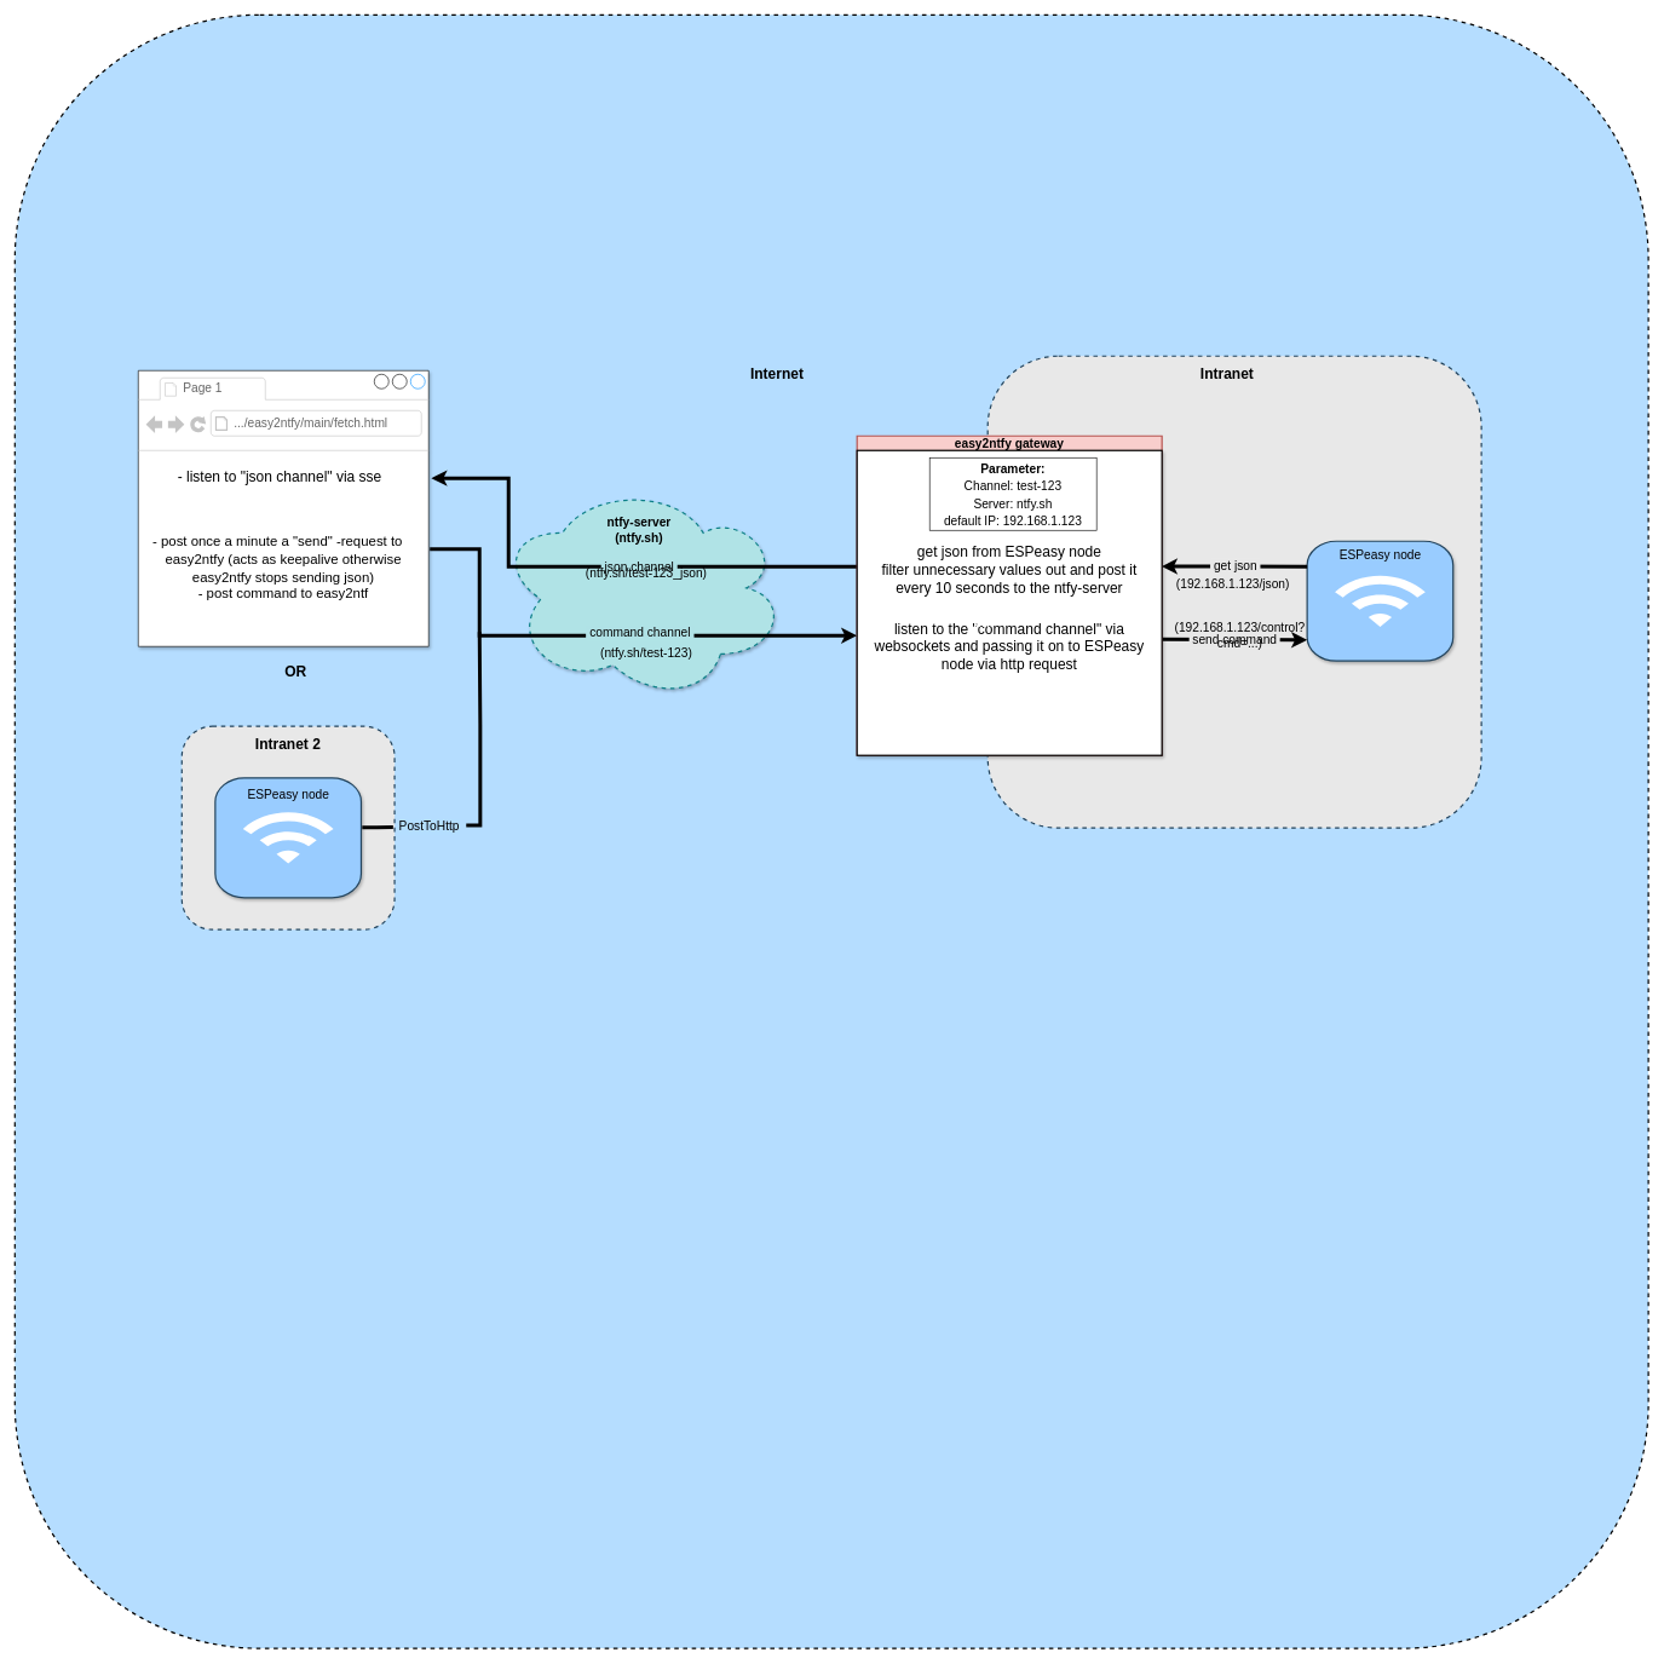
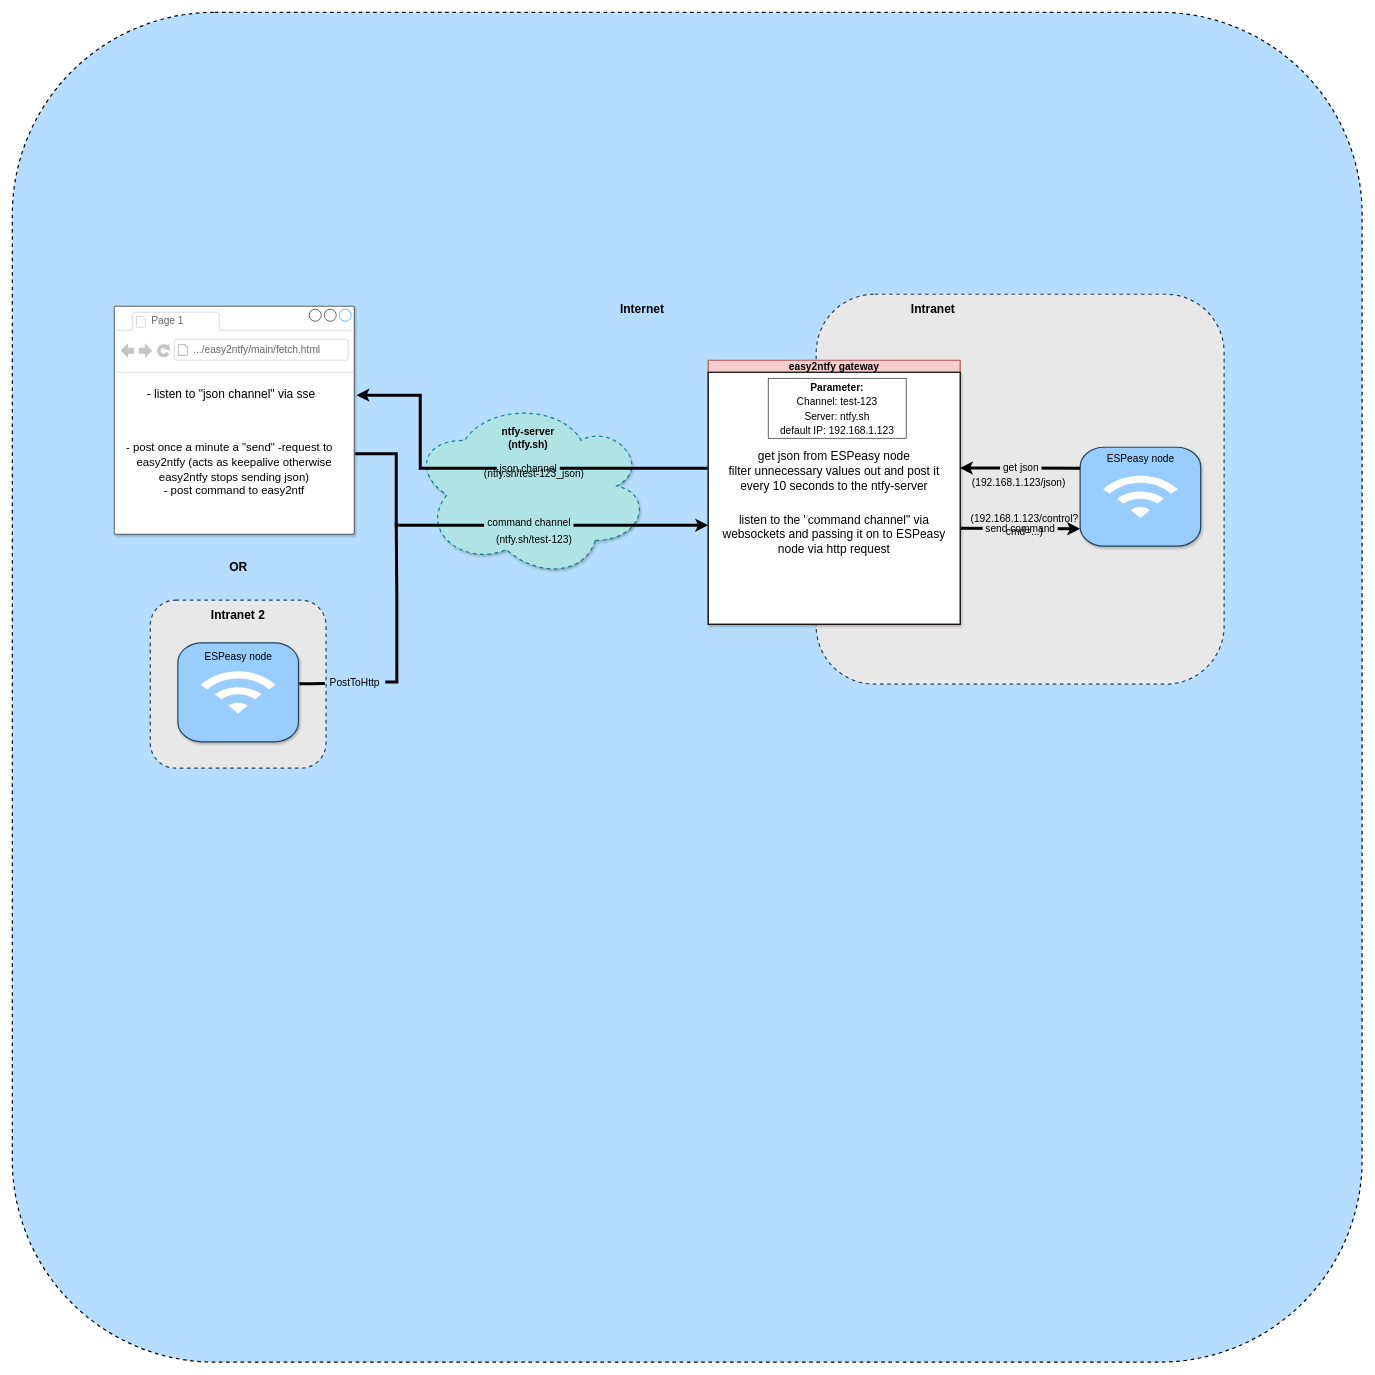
  <mxCell id="0" />
  <mxCell id="1" parent="0" />
  <mxCell id="2" value="" style="whiteSpace=wrap;html=1;aspect=fixed;rounded=1;shadow=0;glass=0;dashed=1;sketch=0;strokeWidth=2;fontSize=20;fillColor=#b5ddff;strokeColor=#000000;labelBackgroundColor=#b4deff;" parent="1" vertex="1"><mxGeometry x="20" y="20" width="2250" height="2250" as="geometry" /></mxCell>
  <mxCell id="3" value="" style="rounded=1;whiteSpace=wrap;html=1;shadow=0;glass=0;sketch=0;strokeWidth=2;fontSize=17;dashed=1;fillColor=#e8e8e8;strokeColor=#23445d;" parent="1" vertex="1"><mxGeometry x="1360" y="490" width="680" height="650" as="geometry" /></mxCell>
  <mxCell id="4" value="" style="html=1;strokeWidth=2;shadow=1;dashed=0;shape=mxgraph.ios7.misc.wifi;fillColor=#99CCFF;strokeColor=#23445d;buttonText=;strokeColor2=#222222;fontColor=default;fontSize=17;verticalLabelPosition=bottom;verticalAlign=top;align=center;sketch=0;fontFamily=Helvetica;" parent="1" vertex="1"><mxGeometry x="1800" y="745" width="201" height="165" as="geometry" /></mxCell>
  <mxCell id="5" value="" style="ellipse;shape=cloud;whiteSpace=wrap;html=1;rounded=1;shadow=1;glass=0;dashed=1;labelBackgroundColor=#e8e8e8;sketch=0;strokeColor=#0e8088;strokeWidth=2;fontSize=17;fillColor=#b0e3e6;direction=west;" parent="1" vertex="1"><mxGeometry x="695" y="673" width="396" height="303" as="geometry" /></mxCell>
  <mxCell id="6" value="&lt;span style=&quot;font-size: 17px;&quot;&gt;&lt;br&gt;&lt;/span&gt;" style="strokeWidth=1;shadow=1;dashed=0;align=left;html=1;shape=mxgraph.mockup.containers.browserWindow;rSize=0;strokeColor2=#008cff;strokeColor3=#c4c4c4;mainText=,;recursiveResize=0;" parent="1" vertex="1"><mxGeometry x="190" y="510" width="400" height="380" as="geometry" /></mxCell>
  <mxCell id="7" value="Page 1" style="strokeWidth=1;shadow=0;dashed=0;align=center;html=1;shape=mxgraph.mockup.containers.anchor;fontSize=17;fontColor=#666666;align=left;" parent="6" vertex="1"><mxGeometry x="60" y="12" width="110" height="26" as="geometry" /></mxCell>
  <mxCell id="8" value=".../easy2ntfy/main/fetch.html" style="strokeWidth=1;shadow=0;dashed=0;align=center;html=1;shape=mxgraph.mockup.containers.anchor;rSize=0;fontSize=17;fontColor=#666666;align=left;" parent="6" vertex="1"><mxGeometry x="130" y="60" width="250" height="26" as="geometry" /></mxCell>
  <mxCell id="9" value="- listen to &quot;json channel&quot; via sse" style="text;html=1;strokeColor=none;fillColor=none;align=center;verticalAlign=middle;whiteSpace=wrap;rounded=0;fontSize=20;" parent="6" vertex="1"><mxGeometry x="35" y="120" width="320" height="50" as="geometry" /></mxCell>
  <mxCell id="10" value="&lt;font style=&quot;font-size: 19px;&quot;&gt;- post once a minute a &quot;send&quot; -request to&amp;nbsp; &amp;nbsp; easy2ntfy&amp;nbsp;&lt;span style=&quot;&quot;&gt;(acts as keepalive otherwise easy2ntfy stops&amp;nbsp;&lt;/span&gt;&lt;span style=&quot;&quot;&gt;sending json)&lt;/span&gt;&lt;br style=&quot;border-color: var(--border-color);&quot;&gt;&lt;/font&gt;&lt;div style=&quot;border-color: var(--border-color); font-size: 19px;&quot;&gt;&lt;span style=&quot;border-color: var(--border-color); background-color: initial;&quot;&gt;&lt;font style=&quot;font-size: 19px;&quot;&gt;- post command to easy2ntf&lt;/font&gt;&lt;/span&gt;&lt;/div&gt;" style="text;html=1;strokeColor=none;fillColor=none;align=center;verticalAlign=middle;whiteSpace=wrap;rounded=0;fontSize=20;" parent="6" vertex="1"><mxGeometry x="10" y="180" width="380" height="180" as="geometry" /></mxCell>
  <mxCell id="11" value="" style="endArrow=classic;html=1;rounded=0;strokeColor=default;strokeWidth=5;fontSize=17;exitX=1.004;exitY=0.647;exitDx=0;exitDy=0;exitPerimeter=0;edgeStyle=orthogonalEdgeStyle;" parent="1" source="6" edge="1"><mxGeometry relative="1" as="geometry"><mxPoint x="960" y="875" as="sourcePoint" /><mxPoint x="1180" y="875" as="targetPoint" /><Array as="points"><mxPoint x="660" y="756" /><mxPoint x="660" y="875" /></Array></mxGeometry></mxCell>
  <mxCell id="12" value="&amp;nbsp;command channel&amp;nbsp;" style="edgeLabel;resizable=0;html=1;align=center;verticalAlign=middle;fontSize=17;labelBackgroundColor=#b0e2e6;" parent="11" connectable="0" vertex="1"><mxGeometry relative="1" as="geometry"><mxPoint x="54" y="-5" as="offset" /></mxGeometry></mxCell>
  <mxCell id="13" value="" style="endArrow=classic;html=1;rounded=0;strokeColor=default;strokeWidth=5;fontSize=17;entryX=1.009;entryY=0.39;entryDx=0;entryDy=0;entryPerimeter=0;edgeStyle=orthogonalEdgeStyle;" parent="1" target="6" edge="1"><mxGeometry relative="1" as="geometry"><mxPoint x="1180" y="780" as="sourcePoint" /><mxPoint x="1000" y="780" as="targetPoint" /><Array as="points"><mxPoint x="700" y="780" /><mxPoint x="700" y="658" /></Array></mxGeometry></mxCell>
  <mxCell id="14" value="&amp;nbsp;json channel&amp;nbsp;" style="edgeLabel;resizable=0;html=1;align=center;verticalAlign=middle;fontSize=17;labelBackgroundColor=#b0e2e6;" parent="13" connectable="0" vertex="1"><mxGeometry relative="1" as="geometry"><mxPoint x="53" as="offset" /></mxGeometry></mxCell>
  <mxCell id="15" value="" style="endArrow=classic;html=1;rounded=0;strokeColor=default;strokeWidth=5;fontSize=17;exitX=1;exitY=0.775;exitDx=0;exitDy=0;exitPerimeter=0;" parent="1" edge="1"><mxGeometry relative="1" as="geometry"><mxPoint x="1600" y="880" as="sourcePoint" /><mxPoint x="1800" y="881" as="targetPoint" /></mxGeometry></mxCell>
  <mxCell id="16" value="&amp;nbsp;send command&amp;nbsp;" style="edgeLabel;resizable=0;html=1;align=center;verticalAlign=middle;fontSize=17;labelBackgroundColor=#e8e8e8;" parent="15" connectable="0" vertex="1"><mxGeometry relative="1" as="geometry" /></mxCell>
  <mxCell id="17" value="" style="endArrow=classic;html=1;rounded=0;strokeColor=default;strokeWidth=5;fontSize=17;entryX=0.999;entryY=0.38;entryDx=0;entryDy=0;entryPerimeter=0;" parent="1" target="22" edge="1"><mxGeometry relative="1" as="geometry"><mxPoint x="1800" y="780" as="sourcePoint" /><mxPoint x="1600" y="778" as="targetPoint" /></mxGeometry></mxCell>
  <mxCell id="18" value="&amp;nbsp;get json&amp;nbsp;" style="edgeLabel;resizable=0;html=1;align=center;verticalAlign=middle;fontSize=17;labelBackgroundColor=#e8e8e8;" parent="17" connectable="0" vertex="1"><mxGeometry relative="1" as="geometry" /></mxCell>
  <mxCell id="19" value="&lt;font style=&quot;font-size: 20px;&quot;&gt;&lt;b&gt;Internet&lt;/b&gt;&lt;/font&gt;" style="text;html=1;strokeColor=none;fillColor=none;align=center;verticalAlign=middle;whiteSpace=wrap;rounded=0;fontSize=17;" parent="1" vertex="1"><mxGeometry x="1040" y="500" width="60" height="30" as="geometry" /></mxCell>
- <mxCell id="20" value="&lt;font style=&quot;font-size: 20px;&quot;&gt;&lt;b&gt;Intranet&lt;/b&gt;&lt;/font&gt;" style="text;html=1;strokeColor=none;fillColor=none;align=center;verticalAlign=middle;whiteSpace=wrap;rounded=0;fontSize=17;" parent="1" vertex="1"><mxGeometry x="1660" y="500" width="60" height="30" as="geometry" /></mxCell>
+ <mxCell id="20" value="&lt;font style=&quot;font-size: 20px;&quot;&gt;&lt;b&gt;Intranet&lt;/b&gt;&lt;/font&gt;" style="text;html=1;strokeColor=none;fillColor=none;align=center;verticalAlign=middle;whiteSpace=wrap;rounded=0;fontSize=17;" parent="1" vertex="1"><mxGeometry x="1525" y="500" width="60" height="30" as="geometry" /></mxCell>
  <mxCell id="21" value="&lt;font style=&quot;font-size: 17px;&quot;&gt;easy2ntfy gateway&lt;/font&gt;" style="swimlane;whiteSpace=wrap;html=1;shadow=0;fillColor=#f8cecc;strokeColor=#b85450;strokeWidth=2;rounded=0;glass=0;" parent="1" vertex="1"><mxGeometry x="1180" y="600" width="420" height="440" as="geometry" /></mxCell>
  <mxCell id="22" value="" style="whiteSpace=wrap;html=1;aspect=fixed;rounded=0;shadow=1;glass=0;sketch=0;strokeWidth=2;fontSize=17;gradientColor=none;fillColor=default;" parent="21" vertex="1"><mxGeometry y="20" width="420" height="420" as="geometry" /></mxCell>
  <mxCell id="23" value="&lt;font style=&quot;font-size: 20px;&quot;&gt;listen to the &quot;command channel&quot; via websockets and passing it on to ESPeasy node via http request&lt;/font&gt;" style="text;html=1;strokeColor=none;fillColor=none;align=center;verticalAlign=middle;whiteSpace=wrap;rounded=0;fontSize=17;" parent="21" vertex="1"><mxGeometry x="10" y="230" width="400" height="120" as="geometry" /></mxCell>
  <mxCell id="24" value="&lt;font style=&quot;font-size: 20px;&quot;&gt;get json from ESPeasy node &lt;br&gt;filter unnecessary values out and post it every 10 seconds to the ntfy-server&lt;/font&gt;" style="text;html=1;strokeColor=none;fillColor=none;align=center;verticalAlign=middle;whiteSpace=wrap;rounded=0;fontSize=17;" parent="21" vertex="1"><mxGeometry x="10" y="124" width="400" height="120" as="geometry" /></mxCell>
  <mxCell id="25" value="&lt;font style=&quot;font-size: 17px;&quot; color=&quot;#000000&quot;&gt;&lt;b&gt;&lt;span style=&quot;font-family: Helvetica; font-style: normal; font-variant-ligatures: normal; font-variant-caps: normal; letter-spacing: normal; orphans: 2; text-align: center; text-indent: 0px; text-transform: none; widows: 2; word-spacing: 0px; -webkit-text-stroke-width: 0px; text-decoration-thickness: initial; text-decoration-style: initial; text-decoration-color: initial; float: none; display: inline !important;&quot;&gt;Parameter:&lt;/span&gt;&lt;br style=&quot;border-color: var(--border-color); font-family: Helvetica; font-style: normal; font-variant-ligatures: normal; font-variant-caps: normal; letter-spacing: normal; orphans: 2; text-align: center; text-indent: 0px; text-transform: none; widows: 2; word-spacing: 0px; -webkit-text-stroke-width: 0px; text-decoration-thickness: initial; text-decoration-style: initial; text-decoration-color: initial;&quot;&gt;&lt;/b&gt;&lt;span style=&quot;font-family: Helvetica; font-style: normal; font-variant-ligatures: normal; font-variant-caps: normal; font-weight: 400; letter-spacing: normal; orphans: 2; text-align: center; text-indent: 0px; text-transform: none; widows: 2; word-spacing: 0px; -webkit-text-stroke-width: 0px; text-decoration-thickness: initial; text-decoration-style: initial; text-decoration-color: initial; float: none; display: inline !important;&quot;&gt;Channel: test-123&lt;/span&gt;&lt;br style=&quot;border-color: var(--border-color); font-family: Helvetica; font-style: normal; font-variant-ligatures: normal; font-variant-caps: normal; font-weight: 400; letter-spacing: normal; orphans: 2; text-align: center; text-indent: 0px; text-transform: none; widows: 2; word-spacing: 0px; -webkit-text-stroke-width: 0px; text-decoration-thickness: initial; text-decoration-style: initial; text-decoration-color: initial;&quot;&gt;&lt;span style=&quot;font-family: Helvetica; font-style: normal; font-variant-ligatures: normal; font-variant-caps: normal; font-weight: 400; letter-spacing: normal; orphans: 2; text-align: center; text-indent: 0px; text-transform: none; widows: 2; word-spacing: 0px; -webkit-text-stroke-width: 0px; text-decoration-thickness: initial; text-decoration-style: initial; text-decoration-color: initial; float: none; display: inline !important;&quot;&gt;Server: ntfy.sh&lt;/span&gt;&lt;br style=&quot;border-color: var(--border-color); font-family: Helvetica; font-style: normal; font-variant-ligatures: normal; font-variant-caps: normal; font-weight: 400; letter-spacing: normal; orphans: 2; text-align: center; text-indent: 0px; text-transform: none; widows: 2; word-spacing: 0px; -webkit-text-stroke-width: 0px; text-decoration-thickness: initial; text-decoration-style: initial; text-decoration-color: initial;&quot;&gt;&lt;span style=&quot;font-family: Helvetica; font-style: normal; font-variant-ligatures: normal; font-variant-caps: normal; font-weight: 400; letter-spacing: normal; orphans: 2; text-align: center; text-indent: 0px; text-transform: none; widows: 2; word-spacing: 0px; -webkit-text-stroke-width: 0px; text-decoration-thickness: initial; text-decoration-style: initial; text-decoration-color: initial; float: none; display: inline !important;&quot;&gt;default IP: 192.168.1.123&lt;/span&gt;&lt;/font&gt;" style="text;html=1;strokeColor=default;fillColor=none;align=center;verticalAlign=middle;whiteSpace=wrap;rounded=0;fontSize=20;fontColor=#FFFFFF;" parent="21" vertex="1"><mxGeometry x="100" y="30" width="230" height="100" as="geometry" /></mxCell>
  <mxCell id="26" value="Text" style="text;html=1;strokeColor=none;fillColor=none;align=center;verticalAlign=middle;whiteSpace=wrap;rounded=0;fontSize=20;fontColor=#FFFFFF;" parent="1" vertex="1"><mxGeometry x="1320" y="840" width="60" height="30" as="geometry" /></mxCell>
  <mxCell id="27" value="(ntfy.sh/test-123_json)" style="text;html=1;strokeColor=none;fillColor=none;align=center;verticalAlign=middle;whiteSpace=wrap;rounded=0;fontSize=17;fontColor=#000000;" parent="1" vertex="1"><mxGeometry x="800" y="775" width="180" height="30" as="geometry" /></mxCell>
  <mxCell id="28" value="(ntfy.sh/test-123)" style="text;html=1;strokeColor=none;fillColor=none;align=center;verticalAlign=middle;whiteSpace=wrap;rounded=0;fontSize=17;fontColor=#000000;" parent="1" vertex="1"><mxGeometry x="800" y="885" width="180" height="30" as="geometry" /></mxCell>
  <mxCell id="29" value="(192.168.1.123/json)" style="text;html=1;strokeColor=none;fillColor=none;align=center;verticalAlign=middle;whiteSpace=wrap;rounded=0;fontSize=17;fontColor=#000000;" parent="1" vertex="1"><mxGeometry x="1607.5" y="790" width="180" height="30" as="geometry" /></mxCell>
  <mxCell id="30" value="(192.168.1.123/control?cmd=...)" style="text;html=1;strokeColor=none;fillColor=none;align=center;verticalAlign=middle;whiteSpace=wrap;rounded=0;fontSize=17;fontColor=#000000;" parent="1" vertex="1"><mxGeometry x="1625" y="845" width="165" height="60" as="geometry" /></mxCell>
  <mxCell id="31" value="&lt;b&gt;ntfy-server&lt;br style=&quot;border-color: var(--border-color);&quot;&gt;&lt;span style=&quot;&quot;&gt;(ntfy.sh)&lt;/span&gt;&lt;/b&gt;" style="text;html=1;strokeColor=none;fillColor=none;align=center;verticalAlign=middle;whiteSpace=wrap;rounded=0;fontSize=17;fontColor=#000000;labelBackgroundColor=none;" parent="1" vertex="1"><mxGeometry x="810" y="715" width="140" height="30" as="geometry" /></mxCell>
  <mxCell id="32" value="ESPeasy node" style="text;html=1;strokeColor=none;fillColor=none;align=center;verticalAlign=middle;whiteSpace=wrap;rounded=0;fontSize=17;fontColor=#000000;" parent="1" vertex="1"><mxGeometry x="1840.5" y="750" width="120" height="30" as="geometry" /></mxCell>
  <mxCell id="33" value="" style="rounded=1;whiteSpace=wrap;html=1;shadow=0;glass=0;sketch=0;strokeWidth=2;fontSize=17;dashed=1;fillColor=#e8e8e8;strokeColor=#23445d;" parent="1" vertex="1"><mxGeometry x="250" y="1000" width="293" height="280" as="geometry" /></mxCell>
  <mxCell id="34" style="edgeStyle=orthogonalEdgeStyle;rounded=0;orthogonalLoop=1;jettySize=auto;html=1;exitX=1.007;exitY=0.414;exitDx=0;exitDy=0;strokeColor=#000000;strokeWidth=5;fontSize=17;fontColor=#000000;fillColor=#fad9d5;endArrow=none;endFill=0;exitPerimeter=0;startArrow=none;" parent="1" source="39" edge="1"><mxGeometry relative="1" as="geometry"><mxPoint x="660" y="870" as="targetPoint" /></mxGeometry></mxCell>
  <mxCell id="35" value="" style="html=1;strokeWidth=2;shadow=1;dashed=0;shape=mxgraph.ios7.misc.wifi;fillColor=#99CCFF;strokeColor=#23445d;buttonText=;strokeColor2=#222222;fontColor=default;fontSize=17;verticalLabelPosition=bottom;verticalAlign=top;align=center;sketch=0;fontFamily=Helvetica;" parent="1" vertex="1"><mxGeometry x="296" y="1071" width="201" height="165" as="geometry" /></mxCell>
  <mxCell id="36" value="ESPeasy node" style="text;html=1;strokeColor=none;fillColor=none;align=center;verticalAlign=middle;whiteSpace=wrap;rounded=0;fontSize=17;fontColor=#000000;" parent="1" vertex="1"><mxGeometry x="336.5" y="1080" width="120" height="30" as="geometry" /></mxCell>
  <mxCell id="37" value="&lt;font style=&quot;font-size: 20px;&quot;&gt;&lt;b&gt;Intranet 2&lt;/b&gt;&lt;/font&gt;" style="text;html=1;strokeColor=none;fillColor=none;align=center;verticalAlign=middle;whiteSpace=wrap;rounded=0;fontSize=17;" parent="1" vertex="1"><mxGeometry x="348.25" y="1010" width="96.5" height="30" as="geometry" /></mxCell>
  <mxCell id="38" value="" style="edgeStyle=orthogonalEdgeStyle;rounded=0;orthogonalLoop=1;jettySize=auto;html=1;exitX=1.007;exitY=0.414;exitDx=0;exitDy=0;strokeColor=#000000;strokeWidth=5;fontSize=17;fontColor=#000000;fillColor=#fad9d5;endArrow=none;endFill=0;exitPerimeter=0;" parent="1" source="35" target="39" edge="1"><mxGeometry relative="1" as="geometry"><mxPoint x="660" y="870" as="targetPoint" /><mxPoint x="498.407" y="1139.31" as="sourcePoint" /></mxGeometry></mxCell>
  <mxCell id="39" value="PostToHttp" style="text;html=1;strokeColor=none;fillColor=none;align=center;verticalAlign=middle;whiteSpace=wrap;rounded=0;fontSize=17;fontColor=#000000;labelBackgroundColor=#b4deff;" parent="1" vertex="1"><mxGeometry x="541" y="1124" width="100" height="30" as="geometry" /></mxCell>
- <mxCell id="40" value="&lt;font style=&quot;font-size: 20px;&quot;&gt;&lt;b&gt;OR&lt;/b&gt;&lt;/font&gt;" style="text;html=1;strokeColor=none;fillColor=none;align=center;verticalAlign=middle;whiteSpace=wrap;rounded=0;fontSize=17;fontColor=#000000;" parent="1" vertex="1"><mxGeometry x="376.5" y="910" width="60" height="30" as="geometry" /></mxCell>
+ <mxCell id="40" value="&lt;font style=&quot;font-size: 20px;&quot;&gt;&lt;b&gt;OR&lt;/b&gt;&lt;/font&gt;" style="text;html=1;strokeColor=none;fillColor=none;align=center;verticalAlign=middle;whiteSpace=wrap;rounded=0;fontSize=17;fontColor=#000000;" parent="1" vertex="1"><mxGeometry x="366.5" y="930" width="60" height="30" as="geometry" /></mxCell>
